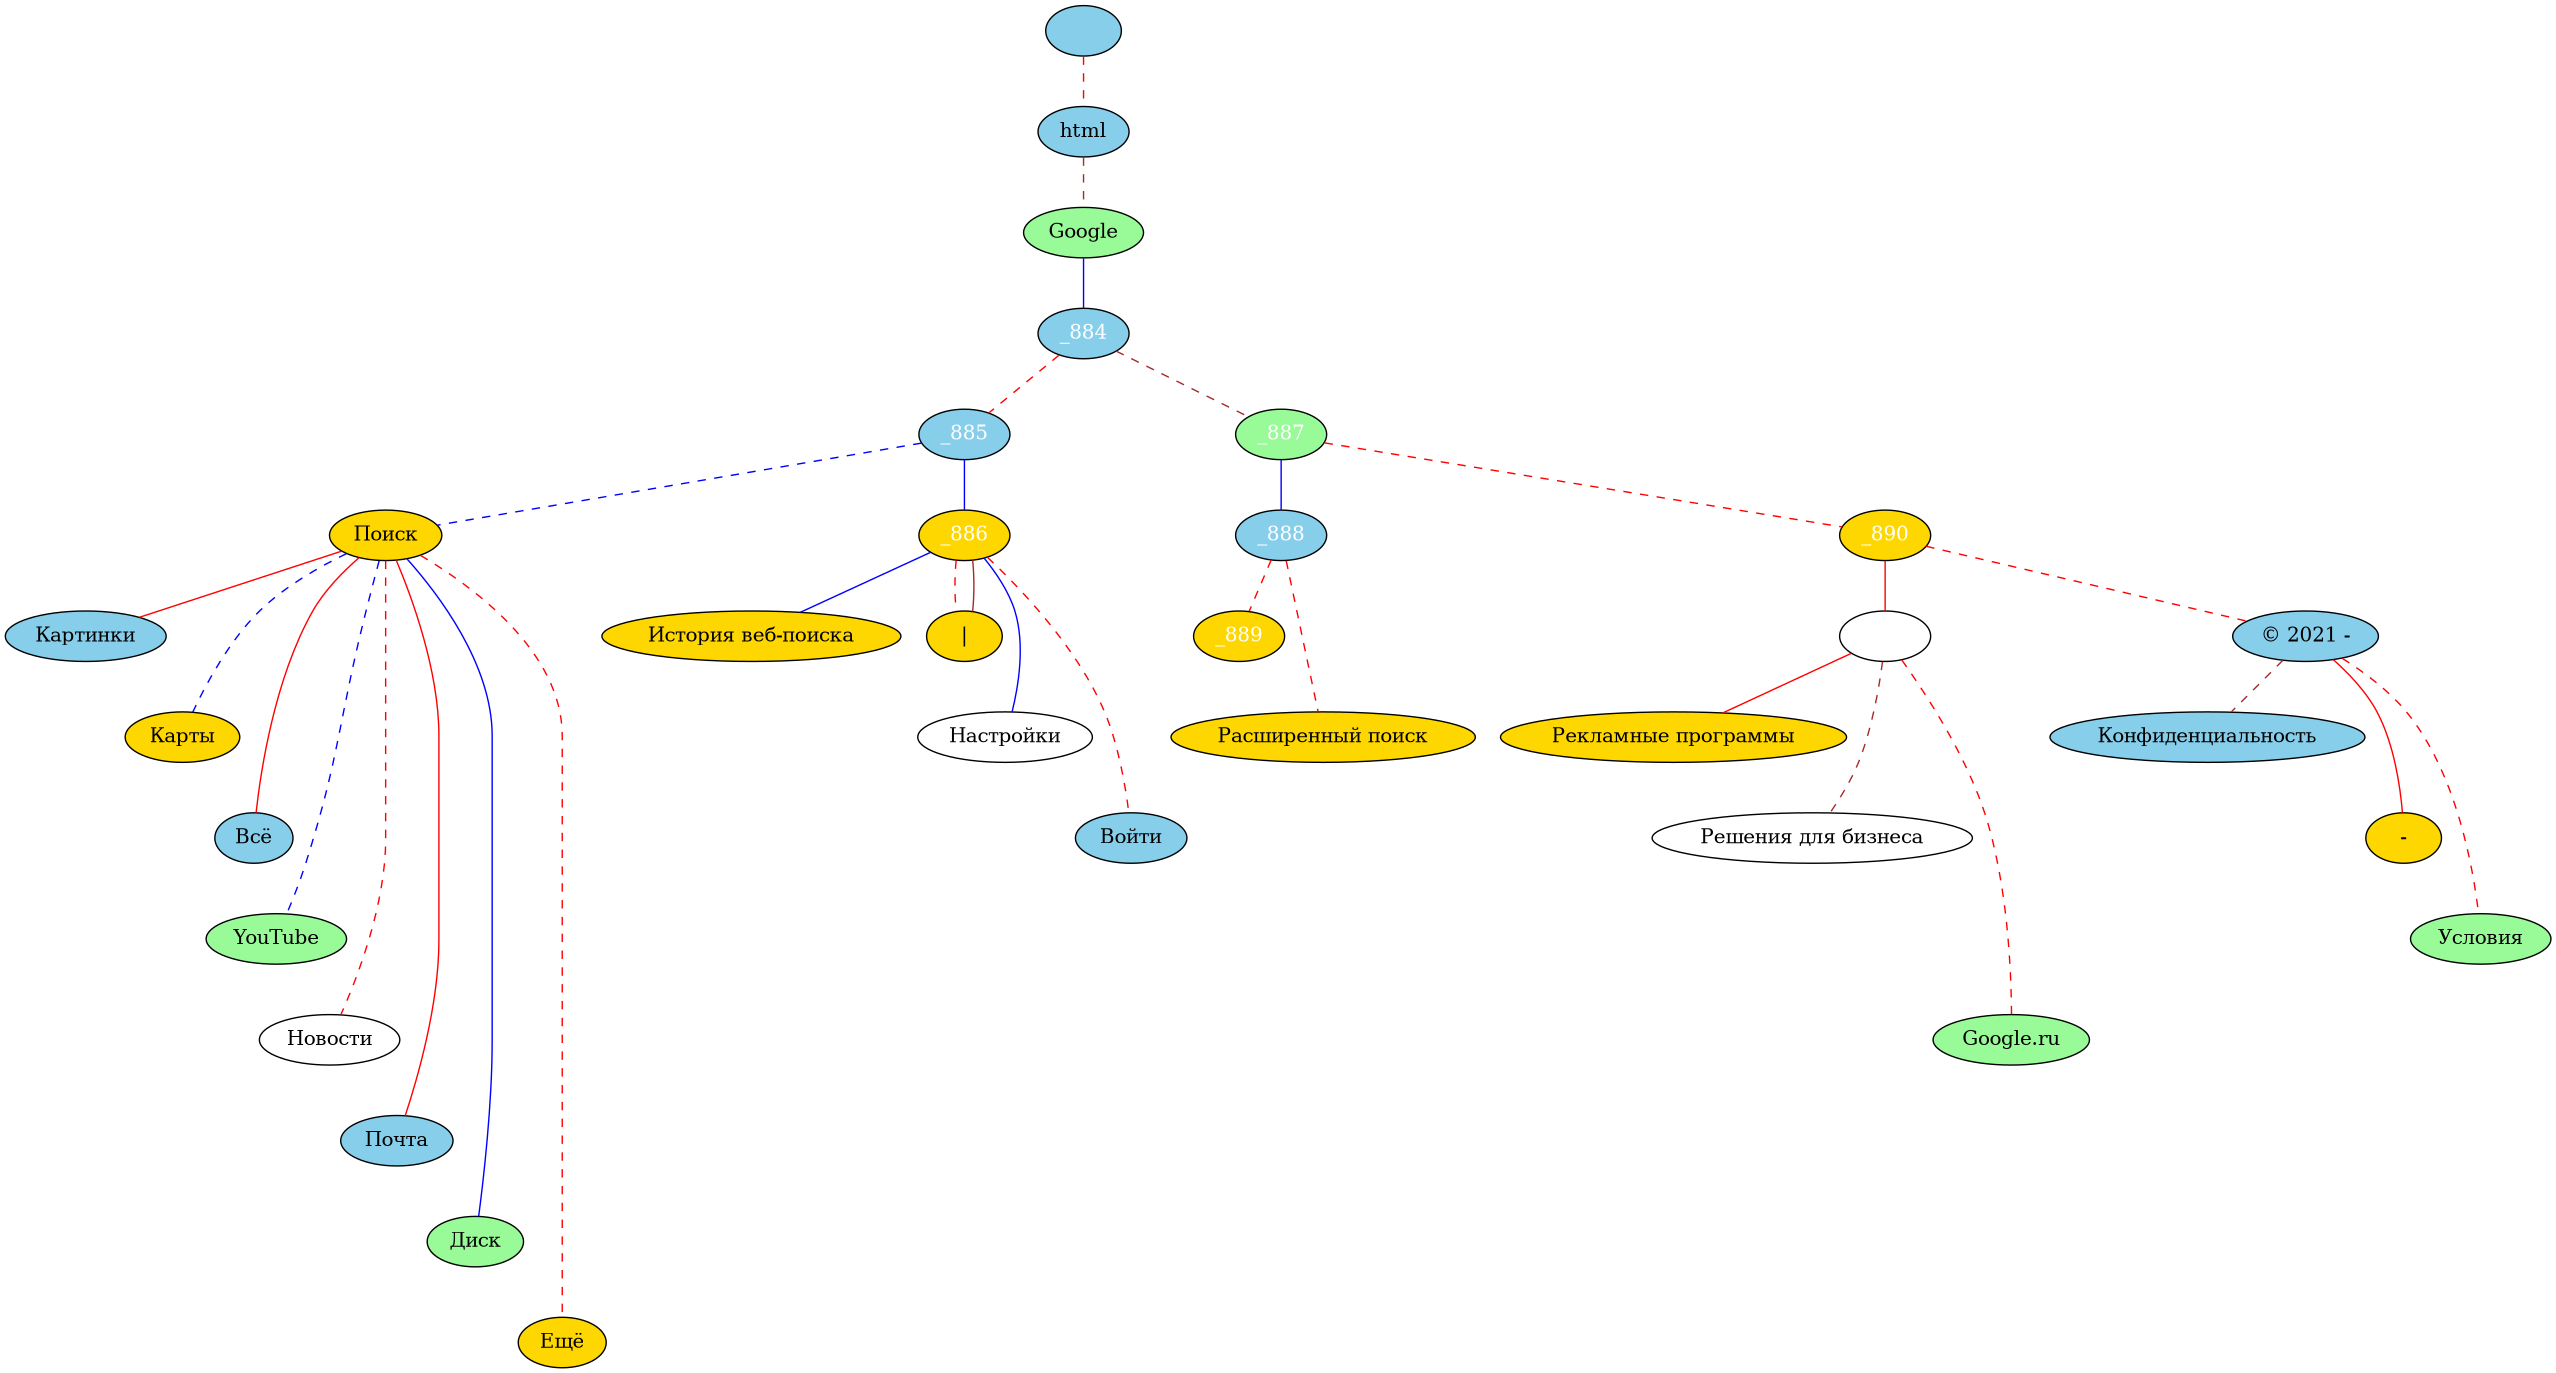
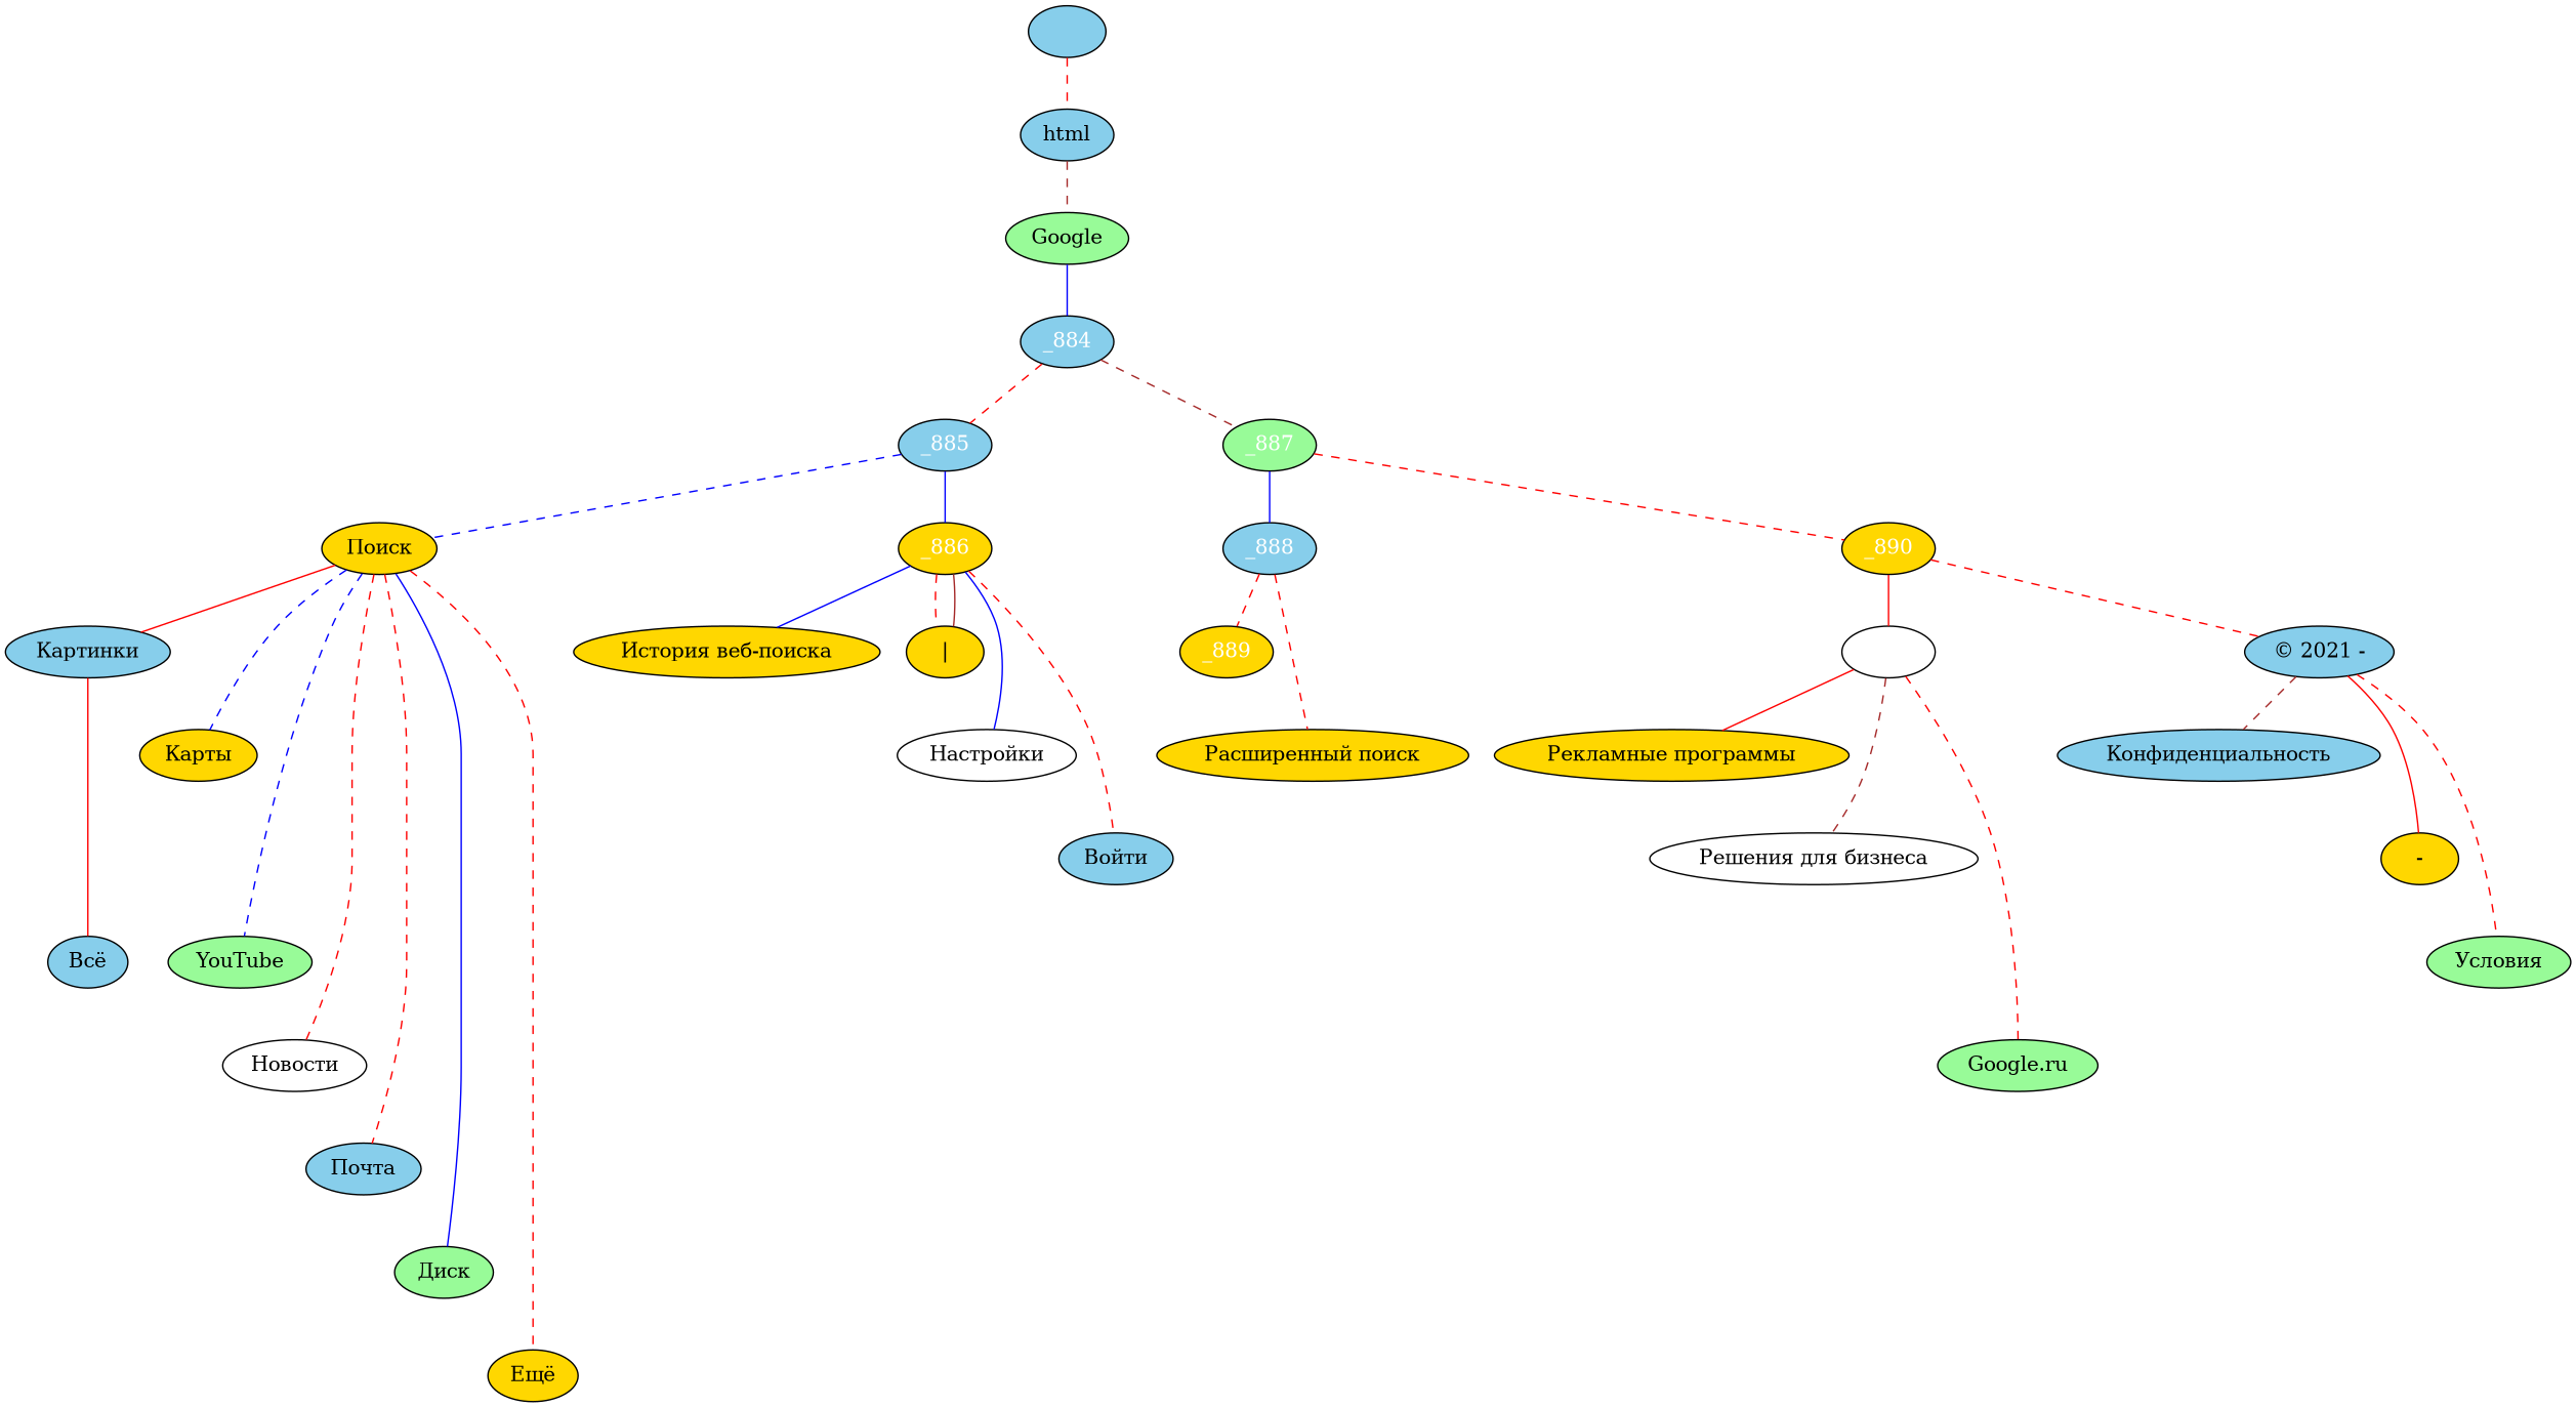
  graph {
    node [fillcolor=skyblue fontcolor=black style=filled]
    edge [color=red style=dashed]
    ""
    html
    Google [fillcolor=palegreen]
    _884 [fontcolor=white]
    _885 [fontcolor=white]
    _887 [fillcolor=palegreen fontcolor=white]
    "Поиск" [fillcolor=gold]
    _886 [fillcolor=gold fontcolor=white]
    _888 [fontcolor=white]
    _890 [fillcolor=gold fontcolor=white]
    "Картинки"
    "Карты" [fillcolor=gold]
    n13 [label="Всё"]
    YouTube [fillcolor=palegreen]
    "Новости" [fillcolor=white]
    "Почта"
    "Диск" [fillcolor=palegreen]
    "Ещё" [fillcolor=gold]
    "История веб-поиска" [fillcolor=gold]
    "|" [fillcolor=gold]
    "Настройки" [fillcolor=white]
    "Войти"
    _889 [fillcolor=gold fontcolor=white]
    "Расширенный поиск" [fillcolor=gold]
    _891 [fillcolor=white fontcolor=white]
    "© 2021 -"
    "Рекламные программы" [fillcolor=gold]
    "Решения для бизнеса" [fillcolor=white]
    "Google.ru" [fillcolor=palegreen]
    "Конфиденциальность"
    "-" [fillcolor=gold]
    "Условия" [fillcolor=palegreen]
    "" -- html [minlen=1]
    html -- Google [color=brown]
    Google -- _884 [color=blue style=solid]
    _884 -- _885
    _884 -- _887 [color=brown]
    _885 -- "Поиск" [color=blue]
    _885 -- _886 [color=blue style=solid]
    _887 -- _888 [color=blue style=solid]
    _887 -- _890
    "Поиск" -- "Картинки" [minlen=1 style=solid]
    "Поиск" -- "Карты" [color=blue minlen=2]
-   "Поиск" -- n13 [minlen=3 style=solid]
+   "Картинки" -- n13 [minlen=3 style=solid]
    "Поиск" -- YouTube [color=blue minlen=4]
    "Поиск" -- "Новости" [minlen=5]
-   "Поиск" -- "Почта" [minlen=6 style=solid]
+   "Поиск" -- "Почта" [minlen=6]
    "Поиск" -- "Диск" [color=blue minlen=7 style=solid]
    "Поиск" -- "Ещё" [minlen=8]
    _886 -- "История веб-поиска" [color=blue minlen=1 style=solid]
    _886 -- "|"
    _886 -- "|" [color=brown style=solid]
    _886 -- "Настройки" [color=blue minlen=2 style=solid]
    _886 -- "Войти" [minlen=3]
    _888 -- _889 [minlen=1]
    _888 -- "Расширенный поиск" [minlen=2]
    _890 -- _891 [style=solid]
    _890 -- "© 2021 -"
    _891 -- "Рекламные программы" [minlen=1 style=solid]
    _891 -- "Решения для бизнеса" [color=brown minlen=2]
    _891 -- "Google.ru" [minlen=4]
    "© 2021 -" -- "Конфиденциальность" [color=brown minlen=1]
    "© 2021 -" -- "-" [minlen=2 style=solid]
    "© 2021 -" -- "Условия" [minlen=3]
  }
